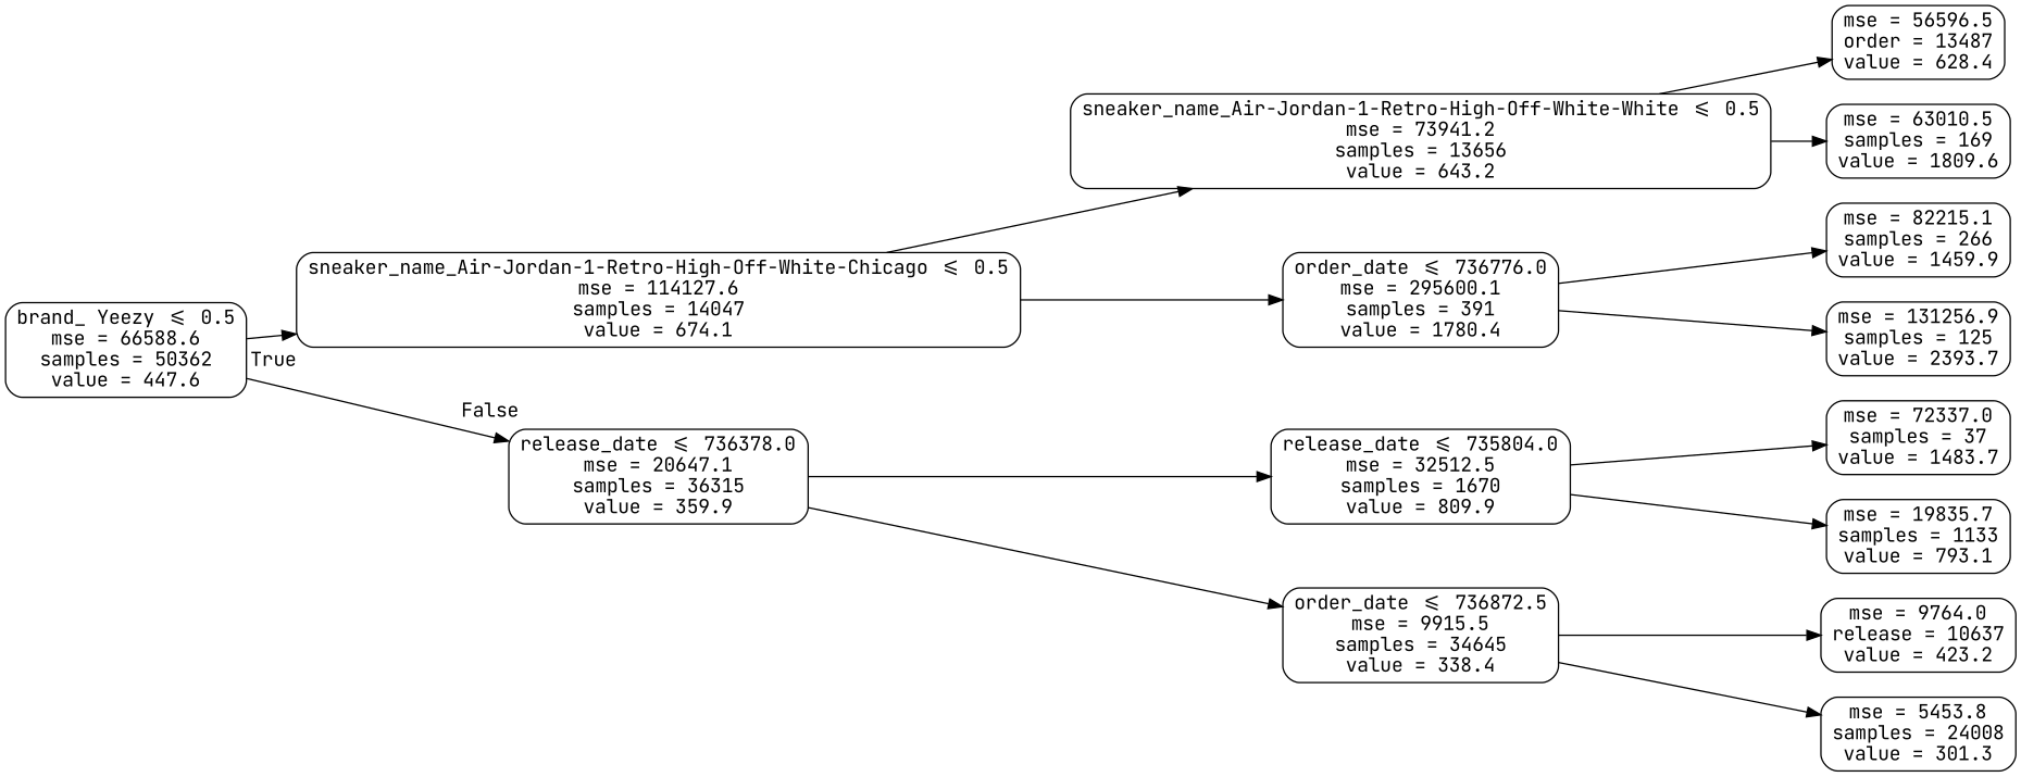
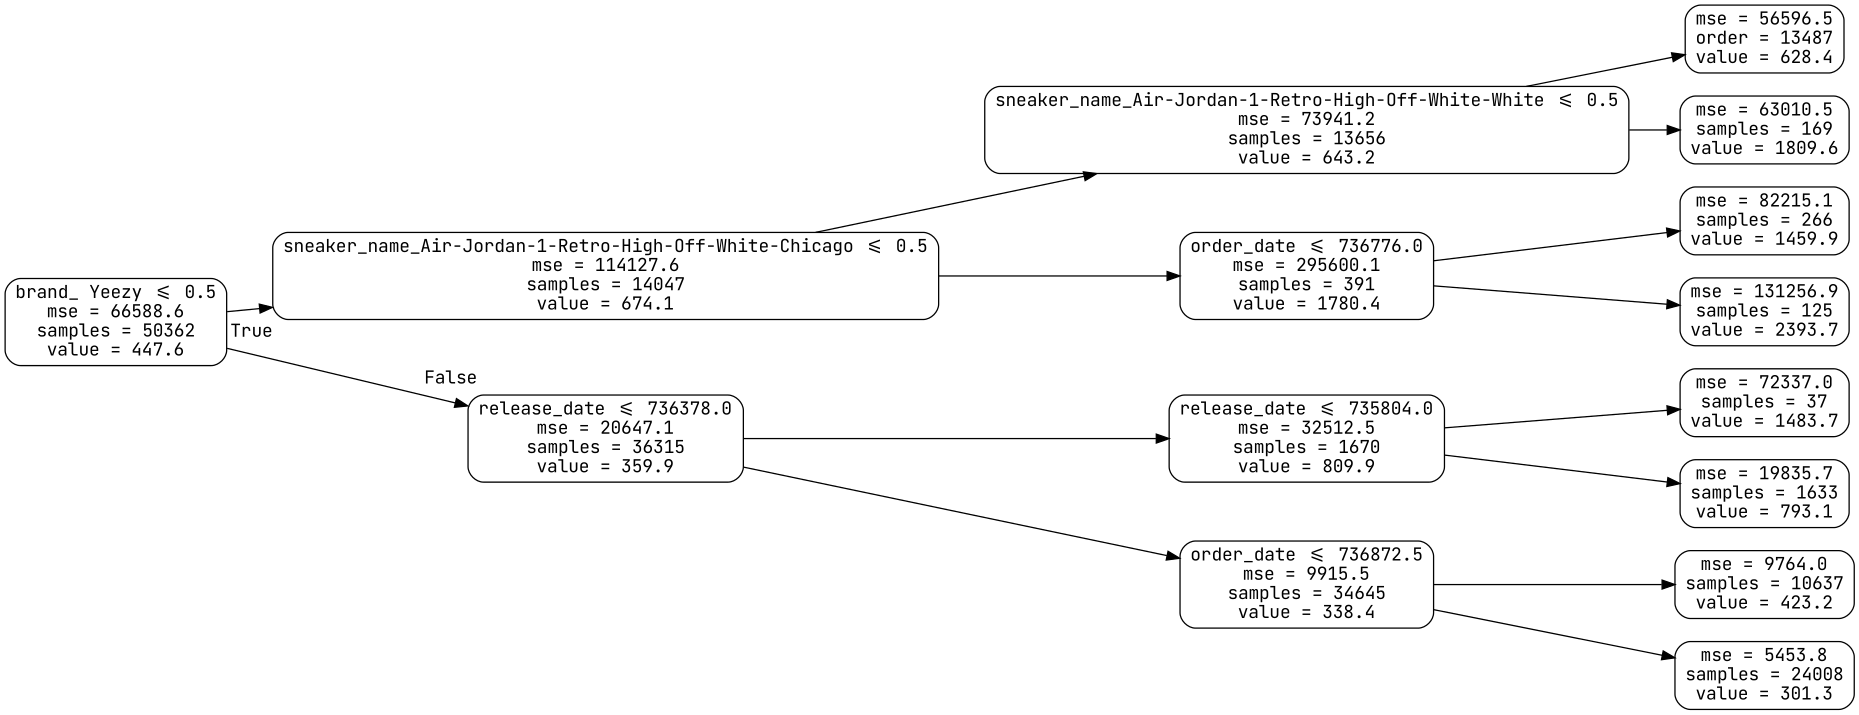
  digraph {
    fontname="JetBrains Mono"
    rankdir=LR
    node [color=black fontname="JetBrains Mono" shape=box style=rounded]
    edge [fontname="JetBrains Mono"]
    n1 [label="brand_ Yeezy <= 0.5\nmse = 66588.6\nsamples = 50362\nvalue = 447.6"]
    n2 [label="sneaker_name_Air-Jordan-1-Retro-High-Off-White-Chicago <= 0.5\nmse = 114127.6\nsamples = 14047\nvalue = 674.1"]
    n3 [label="release_date <= 736378.0\nmse = 20647.1\nsamples = 36315\nvalue = 359.9"]
    n4 [label="sneaker_name_Air-Jordan-1-Retro-High-Off-White-White <= 0.5\nmse = 73941.2\nsamples = 13656\nvalue = 643.2"]
    n5 [label="order_date <= 736776.0\nmse = 295600.1\nsamples = 391\nvalue = 1780.4"]
    n6 [label="release_date <= 735804.0\nmse = 32512.5\nsamples = 1670\nvalue = 809.9"]
    n7 [label="order_date <= 736872.5\nmse = 9915.5\nsamples = 34645\nvalue = 338.4"]
    n8 [label="mse = 56596.5\norder = 13487\nvalue = 628.4"]
    n9 [label="mse = 63010.5\nsamples = 169\nvalue = 1809.6"]
    n10 [label="mse = 82215.1\nsamples = 266\nvalue = 1459.9"]
    n11 [label="mse = 131256.9\nsamples = 125\nvalue = 2393.7"]
    n12 [label="mse = 72337.0\nsamples = 37\nvalue = 1483.7"]
-   n13 [label="mse = 19835.7\nsamples = 1133\nvalue = 793.1"]
-   n14 [label="mse = 9764.0\nrelease = 10637\nvalue = 423.2"]
+   n13 [label="mse = 19835.7\nsamples = 1633\nvalue = 793.1"]
+   n14 [label="mse = 9764.0\nsamples = 10637\nvalue = 423.2"]
    n15 [label="mse = 5453.8\nsamples = 24008\nvalue = 301.3"]
    n1 -> n2 [headlabel=True labelangle=45 labeldistance=2.5]
    n1 -> n3 [headlabel=False labelangle=-45 labeldistance=2.5]
    n2 -> n4
    n2 -> n5
    n3 -> n6
    n3 -> n7
    n4 -> n8
    n4 -> n9
    n5 -> n10
    n5 -> n11
    n6 -> n12
    n6 -> n13
    n7 -> n14
    n7 -> n15
  }
